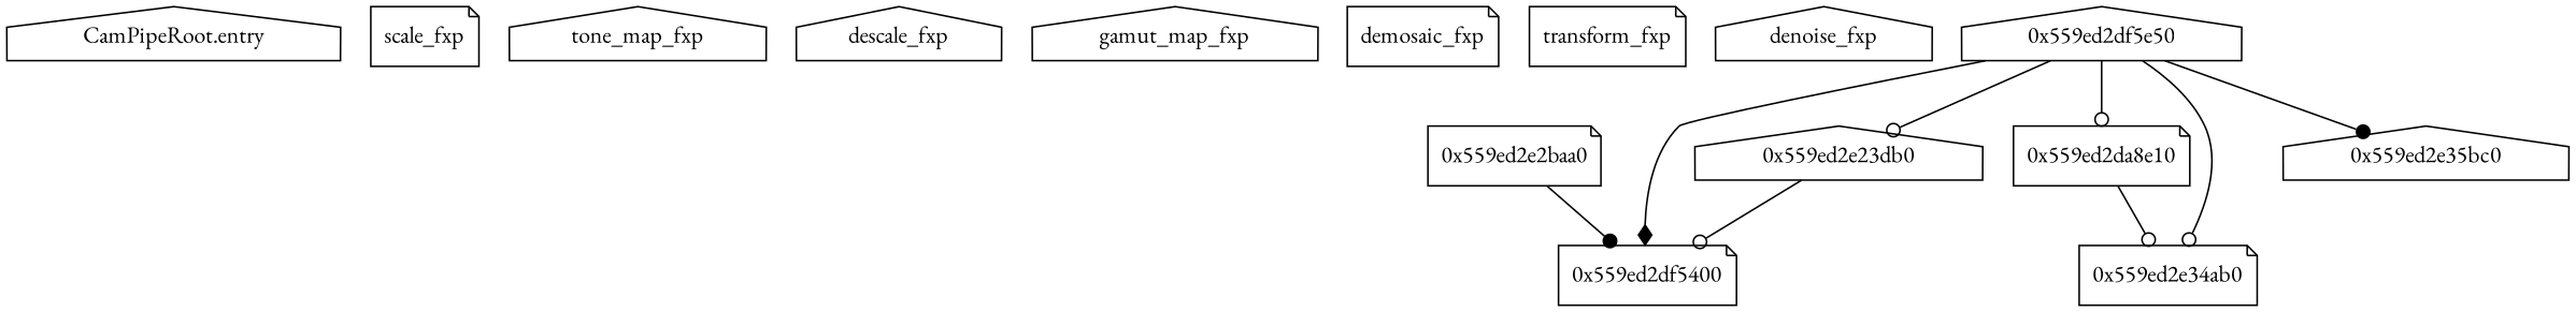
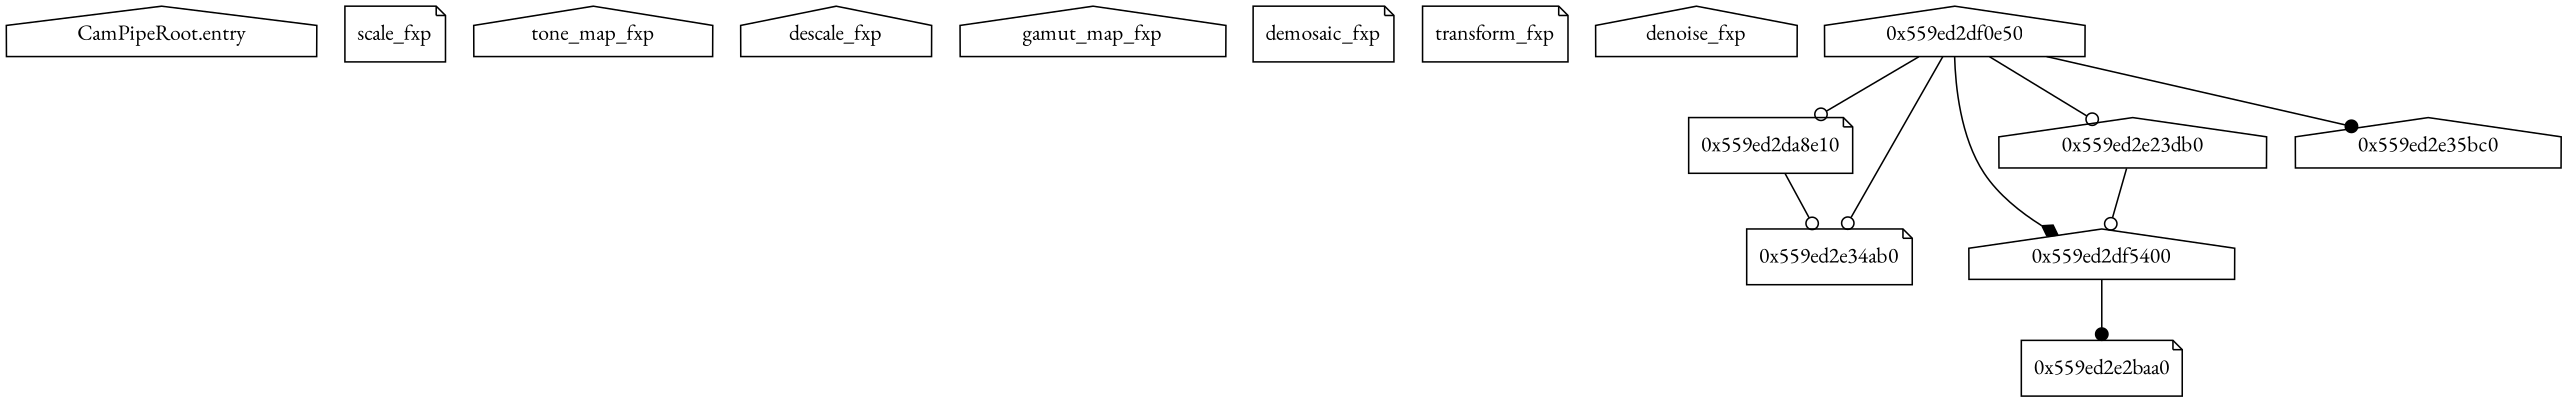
  strict digraph {
    fontname="EB Garamond"
    node [fontname="EB Garamond" shape=house]
    edge [arrowhead=odot fontname="EB Garamond"]
    "CamPipeRoot.entry"
    scale_fxp [shape=note]
    tone_map_fxp
    descale_fxp
    gamut_map_fxp
    demosaic_fxp [shape=note]
    transform_fxp [shape=note]
    denoise_fxp
    "0x559ed2e2baa0" [shape=note]
    "0x559ed2da8e10" [shape=note]
    "0x559ed2e34ab0" [shape=note]
-   "0x559ed2df5400" [shape=note]
+   "0x559ed2df5400"
    "0x559ed2e23db0"
-   "0x559ed2df5e50"
+   "0x559ed2df5e50" [label="0x559ed2df0e50"]
    "0x559ed2e35bc0"
    "0x559ed2da8e10" -> "0x559ed2e34ab0"
-   "0x559ed2e2baa0" -> "0x559ed2df5400" [arrowhead=dot]
+   "0x559ed2df5400" -> "0x559ed2e2baa0" [arrowhead=dot]
    "0x559ed2e23db0" -> "0x559ed2df5400"
    "0x559ed2df5e50" -> "0x559ed2da8e10"
    "0x559ed2df5e50" -> "0x559ed2e34ab0"
    "0x559ed2df5e50" -> "0x559ed2df5400" [arrowhead=diamond]
    "0x559ed2df5e50" -> "0x559ed2e23db0"
    "0x559ed2df5e50" -> "0x559ed2e35bc0" [arrowhead=dot]
  }
